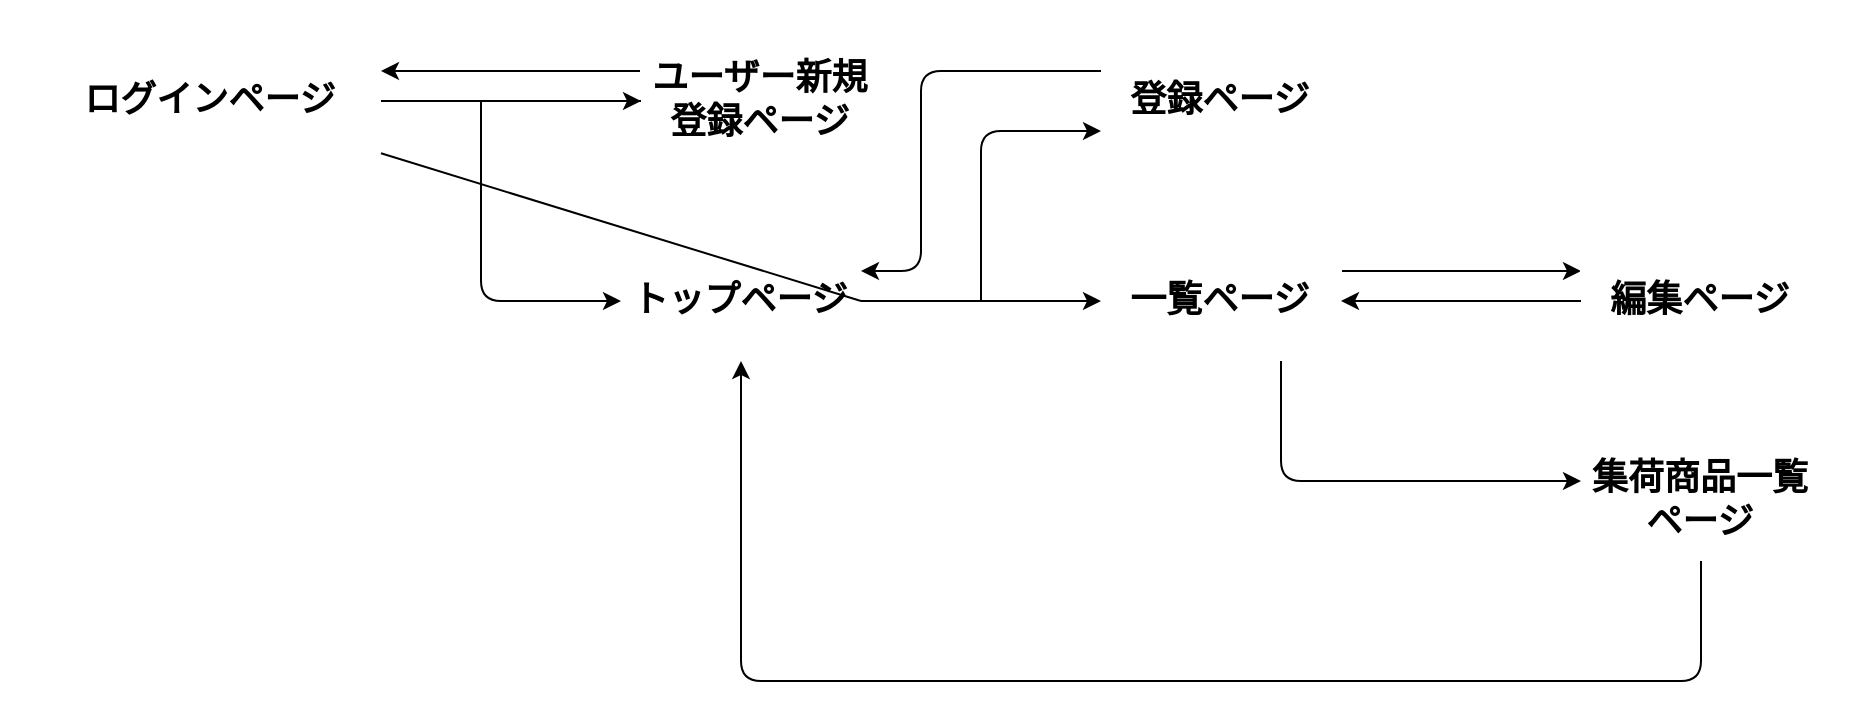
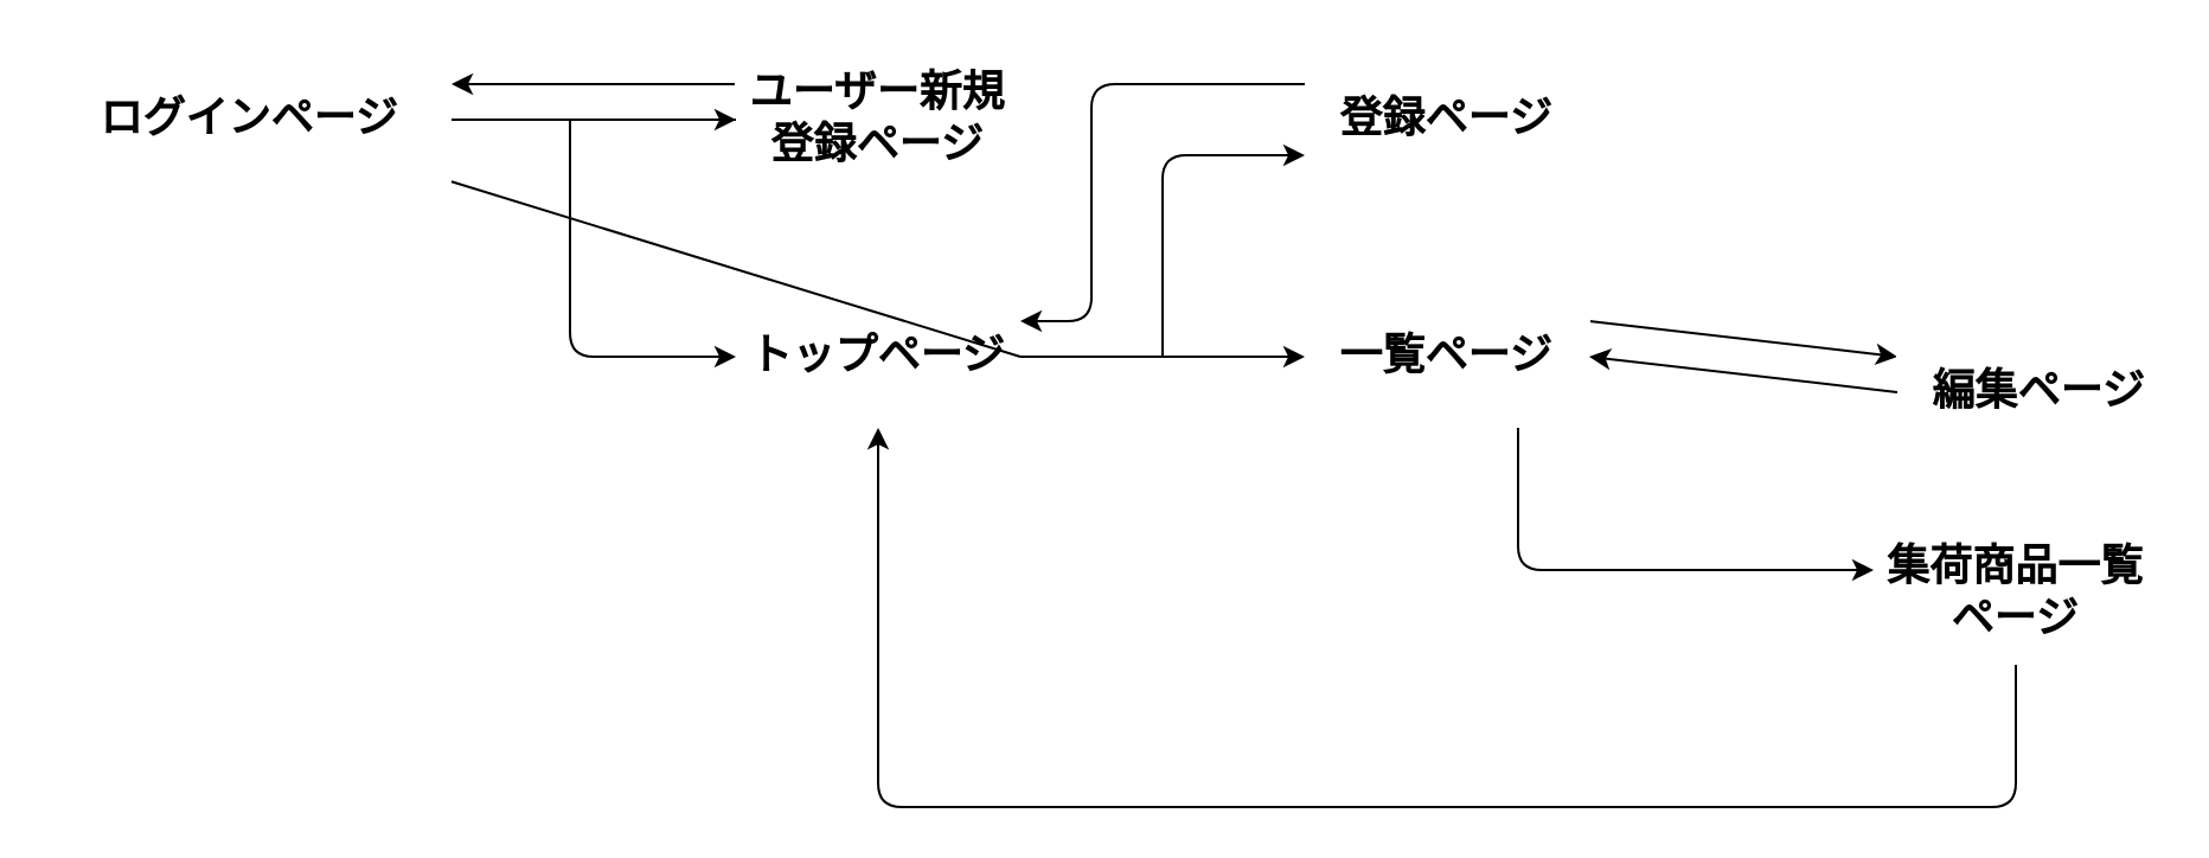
  <mxCell id="0" />
  <mxCell id="1" parent="0" />
  <mxCell id="2" value="&lt;h2&gt;ログインページ&lt;/h2&gt;" style="whiteSpace=wrap;html=1;fillColor=none;strokeColor=#FFFFFF;rounded=0;" vertex="1" parent="1"><mxGeometry x="20" y="20" width="170" height="60" as="geometry" /></mxCell>
  <mxCell id="3" value="&lt;h2&gt;トップページ&lt;/h2&gt;" style="rounded=1;whiteSpace=wrap;html=1;fillColor=none;strokeColor=#FFFFFF;" vertex="1" parent="1"><mxGeometry x="310" y="120" width="120" height="60" as="geometry" /></mxCell>
  <mxCell id="4" style="edgeStyle=none;html=1;entryX=1;entryY=0.25;entryDx=0;entryDy=0;exitX=0;exitY=0.25;exitDx=0;exitDy=0;" edge="1" parent="1" source="5" target="2"><mxGeometry relative="1" as="geometry" /></mxCell>
- <mxCell id="5" value="&lt;h2&gt;ユーザー新規登録ページ&lt;/h2&gt;" style="rounded=1;whiteSpace=wrap;html=1;fillColor=none;strokeColor=#FFFFFF;" vertex="1" parent="1"><mxGeometry x="320" y="20" width="120" height="60" as="geometry" /></mxCell>
+ <mxCell id="5" value="&lt;h2&gt;ユーザー新規登録ページ&lt;/h2&gt;" style="rounded=1;whiteSpace=wrap;html=1;fillColor=none;strokeColor=#FFFFFF;" vertex="1" parent="1"><mxGeometry x="310" y="20" width="120" height="60" as="geometry" /></mxCell>
  <mxCell id="6" value="" style="endArrow=none;html=1;entryX=0;entryY=0.5;entryDx=0;entryDy=0;exitX=1;exitY=0.5;exitDx=0;exitDy=0;" edge="1" parent="1" source="2" target="5"><mxGeometry width="50" height="50" relative="1" as="geometry"><mxPoint x="220" y="170" as="sourcePoint" /><mxPoint x="270" y="120" as="targetPoint" /></mxGeometry></mxCell>
  <mxCell id="7" style="edgeStyle=none;html=1;exitX=1;exitY=0.25;exitDx=0;exitDy=0;entryX=0;entryY=0.25;entryDx=0;entryDy=0;" edge="1" parent="1" source="8" target="11"><mxGeometry relative="1" as="geometry" /></mxCell>
  <mxCell id="8" value="&lt;h2&gt;一覧ページ&lt;/h2&gt;" style="rounded=1;whiteSpace=wrap;html=1;fillColor=none;strokeColor=#FFFFFF;" vertex="1" parent="1"><mxGeometry x="550" y="120" width="120" height="60" as="geometry" /></mxCell>
  <mxCell id="9" value="&lt;h2&gt;登録ページ&lt;/h2&gt;" style="rounded=1;whiteSpace=wrap;html=1;fillColor=none;strokeColor=#FFFFFF;" vertex="1" parent="1"><mxGeometry x="550" y="20" width="120" height="60" as="geometry" /></mxCell>
  <mxCell id="10" value="" style="endArrow=none;html=1;exitX=1;exitY=0.5;exitDx=0;exitDy=0;" edge="1" parent="1" source="3" target="2"><mxGeometry width="50" height="50" relative="1" as="geometry"><mxPoint x="410" y="170" as="sourcePoint" /><mxPoint x="460" y="120" as="targetPoint" /></mxGeometry></mxCell>
- <mxCell id="11" value="&lt;h2&gt;編集ページ&lt;/h2&gt;" style="rounded=1;whiteSpace=wrap;html=1;fillColor=none;strokeColor=#FFFFFF;" vertex="1" parent="1"><mxGeometry x="790" y="120" width="120" height="60" as="geometry" /></mxCell>
+ <mxCell id="11" value="&lt;h2&gt;編集ページ&lt;/h2&gt;" style="rounded=1;whiteSpace=wrap;html=1;fillColor=none;strokeColor=#FFFFFF;" vertex="1" parent="1"><mxGeometry x="800" y="135" width="120" height="60" as="geometry" /></mxCell>
  <mxCell id="12" style="edgeStyle=none;html=1;" edge="1" parent="1" source="13"><mxGeometry relative="1" as="geometry"><mxPoint x="790" y="250" as="targetPoint" /></mxGeometry></mxCell>
  <mxCell id="13" value="&lt;h2&gt;集荷商品一覧ページ&lt;/h2&gt;" style="rounded=1;whiteSpace=wrap;html=1;fillColor=none;strokeColor=#FFFFFF;" vertex="1" parent="1"><mxGeometry x="790" y="220" width="120" height="60" as="geometry" /></mxCell>
  <mxCell id="14" value="" style="endArrow=classic;html=1;exitX=1;exitY=0.5;exitDx=0;exitDy=0;entryX=0;entryY=0.5;entryDx=0;entryDy=0;" edge="1" parent="1" source="2" target="5"><mxGeometry width="50" height="50" relative="1" as="geometry"><mxPoint x="260" y="140" as="sourcePoint" /><mxPoint x="310" y="90" as="targetPoint" /></mxGeometry></mxCell>
  <mxCell id="15" value="" style="endArrow=classic;html=1;entryX=0;entryY=0.5;entryDx=0;entryDy=0;" edge="1" parent="1" target="8"><mxGeometry width="50" height="50" relative="1" as="geometry"><mxPoint x="430" y="150" as="sourcePoint" /><mxPoint x="500" y="120" as="targetPoint" /></mxGeometry></mxCell>
  <mxCell id="16" value="" style="endArrow=classic;html=1;entryX=0;entryY=0.75;entryDx=0;entryDy=0;" edge="1" parent="1" target="9"><mxGeometry width="50" height="50" relative="1" as="geometry"><mxPoint x="490" y="150" as="sourcePoint" /><mxPoint x="550" y="50" as="targetPoint" /><Array as="points"><mxPoint x="490" y="65" /></Array></mxGeometry></mxCell>
  <mxCell id="17" value="" style="endArrow=classic;html=1;entryX=0;entryY=0.5;entryDx=0;entryDy=0;" edge="1" parent="1" target="3"><mxGeometry width="50" height="50" relative="1" as="geometry"><mxPoint x="240" y="50" as="sourcePoint" /><mxPoint x="230" y="130" as="targetPoint" /><Array as="points"><mxPoint x="240" y="150" /></Array></mxGeometry></mxCell>
  <mxCell id="18" value="" style="endArrow=classic;html=1;exitX=0;exitY=0.5;exitDx=0;exitDy=0;" edge="1" parent="1" source="11"><mxGeometry width="50" height="50" relative="1" as="geometry"><mxPoint x="780" y="165" as="sourcePoint" /><mxPoint x="670" y="150" as="targetPoint" /><Array as="points"><mxPoint x="670" y="150" /></Array></mxGeometry></mxCell>
  <mxCell id="19" style="edgeStyle=none;html=1;exitX=0.75;exitY=1;exitDx=0;exitDy=0;entryX=0;entryY=0.25;entryDx=0;entryDy=0;" edge="1" parent="1" source="8"><mxGeometry relative="1" as="geometry"><mxPoint x="670" y="240" as="sourcePoint" /><mxPoint x="790" y="240" as="targetPoint" /><Array as="points"><mxPoint x="640" y="240" /></Array></mxGeometry></mxCell>
  <mxCell id="20" value="" style="endArrow=classic;html=1;entryX=0.5;entryY=1;entryDx=0;entryDy=0;exitX=0.5;exitY=1;exitDx=0;exitDy=0;" edge="1" parent="1" source="13" target="3"><mxGeometry width="50" height="50" relative="1" as="geometry"><mxPoint x="340" y="230" as="sourcePoint" /><mxPoint x="390" y="180" as="targetPoint" /><Array as="points"><mxPoint x="850" y="340" /><mxPoint x="370" y="340" /></Array></mxGeometry></mxCell>
  <mxCell id="21" value="" style="endArrow=classic;html=1;exitX=0;exitY=0.25;exitDx=0;exitDy=0;entryX=1;entryY=0.25;entryDx=0;entryDy=0;" edge="1" parent="1" source="9" target="3"><mxGeometry width="50" height="50" relative="1" as="geometry"><mxPoint x="550" y="238.58" as="sourcePoint" /><mxPoint x="433" y="140" as="targetPoint" /><Array as="points"><mxPoint x="460" y="35" /><mxPoint x="460" y="135" /></Array></mxGeometry></mxCell>
